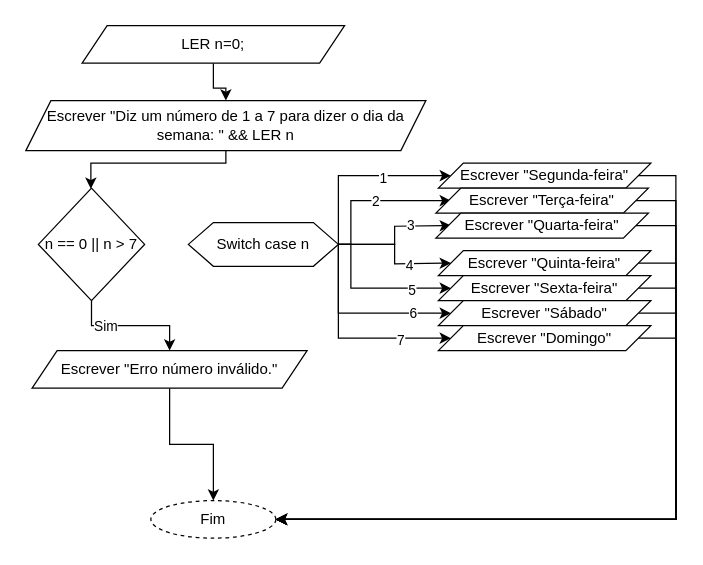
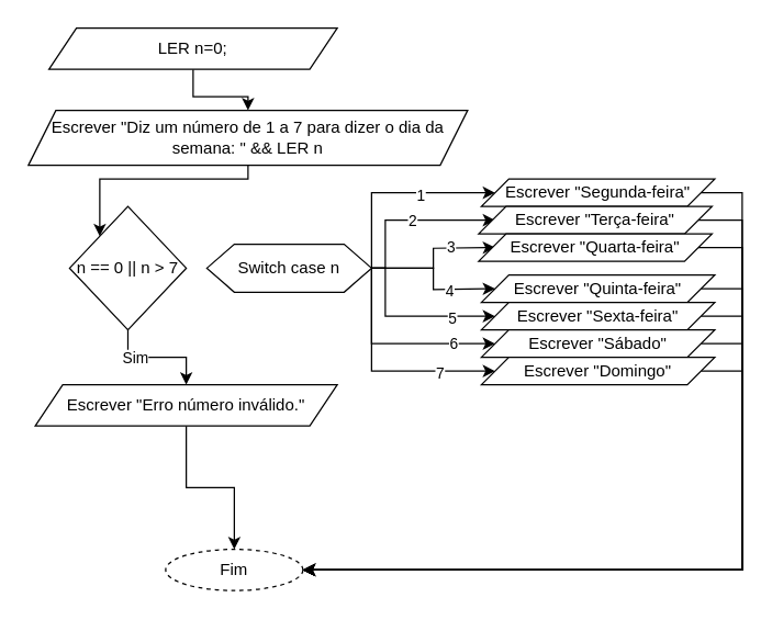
  <mxCell id="0" />
  <mxCell id="1" parent="0" />
  <mxCell id="2" value="" style="edgeStyle=orthogonalEdgeStyle;rounded=0;orthogonalLoop=1;jettySize=auto;html=1;" edge="1" parent="1" source="3" target="5"><mxGeometry relative="1" as="geometry" /></mxCell>
- <mxCell id="3" value="LER n=0;" style="shape=parallelogram;perimeter=parallelogramPerimeter;whiteSpace=wrap;html=1;fixedSize=1;" vertex="1" parent="1"><mxGeometry x="65" y="20" width="210" height="30" as="geometry" /></mxCell>
+ <mxCell id="3" value="LER n=0;" style="shape=parallelogram;perimeter=parallelogramPerimeter;whiteSpace=wrap;html=1;fixedSize=1;" vertex="1" parent="1"><mxGeometry x="35" y="20" width="210" height="30" as="geometry" /></mxCell>
  <mxCell id="4" value="" style="edgeStyle=orthogonalEdgeStyle;rounded=0;orthogonalLoop=1;jettySize=auto;html=1;" edge="1" parent="1" source="5" target="11"><mxGeometry relative="1" as="geometry"><Array as="points"><mxPoint x="180" y="130" /><mxPoint x="72" y="130" /></Array></mxGeometry></mxCell>
  <mxCell id="5" value="Escrever &quot;Diz um número de 1 a 7 para dizer o dia da semana: &quot; &amp;amp;&amp;amp; LER n" style="shape=parallelogram;perimeter=parallelogramPerimeter;whiteSpace=wrap;html=1;fixedSize=1;" vertex="1" parent="1"><mxGeometry y="80" width="320" height="40" as="geometry" x="20" /></mxCell>
  <mxCell id="6" value="Fim" style="ellipse;whiteSpace=wrap;html=1;dashed=1;" vertex="1" parent="1"><mxGeometry x="120" y="400" width="100" height="30" as="geometry" /></mxCell>
  <mxCell id="7" value="" style="edgeStyle=orthogonalEdgeStyle;rounded=0;orthogonalLoop=1;jettySize=auto;html=1;" edge="1" parent="1" source="8" target="6"><mxGeometry relative="1" as="geometry" /></mxCell>
  <mxCell id="8" value="Escrever &quot;Erro número inválido.&quot;" style="shape=parallelogram;perimeter=parallelogramPerimeter;whiteSpace=wrap;html=1;fixedSize=1;" vertex="1" parent="1"><mxGeometry x="25" y="280" width="220" height="30" as="geometry" /></mxCell>
  <mxCell id="9" value="" style="edgeStyle=orthogonalEdgeStyle;rounded=0;orthogonalLoop=1;jettySize=auto;html=1;" edge="1" parent="1" source="11" target="8"><mxGeometry relative="1" as="geometry" /></mxCell>
  <mxCell id="10" value="Sim" style="edgeLabel;html=1;align=center;verticalAlign=middle;resizable=0;points=[];" vertex="1" connectable="0" parent="9"><mxGeometry x="-0.39" relative="1" as="geometry"><mxPoint as="offset" /></mxGeometry></mxCell>
- <mxCell id="11" value="n == 0 || n &amp;gt; 7" style="rhombus;whiteSpace=wrap;html=1;" vertex="1" parent="1"><mxGeometry x="30" y="150" width="85" height="90" as="geometry" /></mxCell>
+ <mxCell id="11" value="n == 0 || n &amp;gt; 7" style="rhombus;whiteSpace=wrap;html=1;" vertex="1" parent="1"><mxGeometry x="50" y="150" width="85" height="90" as="geometry" /></mxCell>
  <mxCell id="12" style="edgeStyle=orthogonalEdgeStyle;rounded=0;orthogonalLoop=1;jettySize=auto;html=1;" edge="1" parent="1"><mxGeometry relative="1" as="geometry"><mxPoint x="360.01" y="140" as="targetPoint" /><mxPoint x="269.998" y="195.01" as="sourcePoint" /><Array as="points"><mxPoint x="270" y="140" /></Array></mxGeometry></mxCell>
  <mxCell id="13" value="1" style="edgeLabel;html=1;align=center;verticalAlign=middle;resizable=0;points=[];" vertex="1" connectable="0" parent="12"><mxGeometry x="0.258" y="-1" relative="1" as="geometry"><mxPoint as="offset" /></mxGeometry></mxCell>
  <mxCell id="14" style="edgeStyle=orthogonalEdgeStyle;rounded=0;orthogonalLoop=1;jettySize=auto;html=1;" edge="1" parent="1" source="26"><mxGeometry relative="1" as="geometry"><mxPoint x="360" y="160" as="targetPoint" /><Array as="points"><mxPoint x="280" y="195" /><mxPoint x="280" y="160" /><mxPoint x="360" y="160" /></Array></mxGeometry></mxCell>
  <mxCell id="15" value="2" style="edgeLabel;html=1;align=center;verticalAlign=middle;resizable=0;points=[];" vertex="1" connectable="0" parent="14"><mxGeometry x="0.021" relative="1" as="geometry"><mxPoint as="offset" /></mxGeometry></mxCell>
  <mxCell id="16" style="edgeStyle=orthogonalEdgeStyle;rounded=0;orthogonalLoop=1;jettySize=auto;html=1;" edge="1" parent="1" source="26"><mxGeometry relative="1" as="geometry"><mxPoint x="360" y="180" as="targetPoint" /></mxGeometry></mxCell>
  <mxCell id="17" value="3" style="edgeLabel;html=1;align=center;verticalAlign=middle;resizable=0;points=[];" vertex="1" connectable="0" parent="16"><mxGeometry x="0.385" y="1" relative="1" as="geometry"><mxPoint as="offset" /></mxGeometry></mxCell>
  <mxCell id="18" style="edgeStyle=orthogonalEdgeStyle;rounded=0;orthogonalLoop=1;jettySize=auto;html=1;" edge="1" parent="1" source="26"><mxGeometry relative="1" as="geometry"><mxPoint x="360" y="210" as="targetPoint" /></mxGeometry></mxCell>
  <mxCell id="19" value="4" style="edgeLabel;html=1;align=center;verticalAlign=middle;resizable=0;points=[];" vertex="1" connectable="0" parent="18"><mxGeometry x="0.357" y="-1" relative="1" as="geometry"><mxPoint as="offset" /></mxGeometry></mxCell>
  <mxCell id="20" style="edgeStyle=orthogonalEdgeStyle;rounded=0;orthogonalLoop=1;jettySize=auto;html=1;" edge="1" parent="1" source="26"><mxGeometry relative="1" as="geometry"><mxPoint x="360" y="230" as="targetPoint" /><Array as="points"><mxPoint x="280" y="195" /><mxPoint x="280" y="230" /></Array></mxGeometry></mxCell>
  <mxCell id="21" value="5" style="edgeLabel;html=1;align=center;verticalAlign=middle;resizable=0;points=[];" vertex="1" connectable="0" parent="20"><mxGeometry x="0.493" y="-1" relative="1" as="geometry"><mxPoint as="offset" /></mxGeometry></mxCell>
  <mxCell id="22" style="edgeStyle=orthogonalEdgeStyle;rounded=0;orthogonalLoop=1;jettySize=auto;html=1;" edge="1" parent="1" source="26"><mxGeometry relative="1" as="geometry"><mxPoint x="360" y="250" as="targetPoint" /><Array as="points"><mxPoint x="270" y="250" /></Array></mxGeometry></mxCell>
  <mxCell id="23" value="6" style="edgeLabel;html=1;align=center;verticalAlign=middle;resizable=0;points=[];" vertex="1" connectable="0" parent="22"><mxGeometry x="0.579" y="1" relative="1" as="geometry"><mxPoint as="offset" /></mxGeometry></mxCell>
  <mxCell id="24" style="edgeStyle=orthogonalEdgeStyle;rounded=0;orthogonalLoop=1;jettySize=auto;html=1;" edge="1" parent="1" source="26"><mxGeometry relative="1" as="geometry"><mxPoint x="360" y="270" as="targetPoint" /><Array as="points"><mxPoint x="270" y="270" /></Array></mxGeometry></mxCell>
  <mxCell id="25" value="7" style="edgeLabel;html=1;align=center;verticalAlign=middle;resizable=0;points=[];" vertex="1" connectable="0" parent="24"><mxGeometry x="0.509" y="-1" relative="1" as="geometry"><mxPoint as="offset" /></mxGeometry></mxCell>
  <mxCell id="26" value="Switch case n" style="shape=hexagon;perimeter=hexagonPerimeter2;whiteSpace=wrap;html=1;fixedSize=1;" vertex="1" parent="1"><mxGeometry x="150" y="177.5" width="120" height="35" as="geometry" /></mxCell>
  <mxCell id="27" style="edgeStyle=orthogonalEdgeStyle;rounded=0;orthogonalLoop=1;jettySize=auto;html=1;exitX=0.5;exitY=1;exitDx=0;exitDy=0;" edge="1" parent="1" source="26" target="26"><mxGeometry relative="1" as="geometry" /></mxCell>
  <mxCell id="28" style="edgeStyle=orthogonalEdgeStyle;rounded=0;orthogonalLoop=1;jettySize=auto;html=1;entryX=1;entryY=0.5;entryDx=0;entryDy=0;" edge="1" parent="1" source="29" target="6"><mxGeometry relative="1" as="geometry"><Array as="points"><mxPoint x="540" y="140" /><mxPoint x="540" y="415" /></Array></mxGeometry></mxCell>
  <mxCell id="29" value="Escrever &quot;Segunda-feira&quot;" style="shape=parallelogram;perimeter=parallelogramPerimeter;whiteSpace=wrap;html=1;fixedSize=1;" vertex="1" parent="1"><mxGeometry x="350" y="130" width="170" height="20" as="geometry" /></mxCell>
  <mxCell id="30" style="edgeStyle=orthogonalEdgeStyle;rounded=0;orthogonalLoop=1;jettySize=auto;html=1;entryX=1;entryY=0.5;entryDx=0;entryDy=0;" edge="1" parent="1" source="31" target="6"><mxGeometry relative="1" as="geometry"><Array as="points"><mxPoint x="540" y="160" /><mxPoint x="540" y="415" /></Array></mxGeometry></mxCell>
  <mxCell id="31" value="Escrever &quot;Terça-feira&quot;" style="shape=parallelogram;perimeter=parallelogramPerimeter;whiteSpace=wrap;html=1;fixedSize=1;" vertex="1" parent="1"><mxGeometry x="348" y="150" width="170" height="20" as="geometry" /></mxCell>
  <mxCell id="32" style="edgeStyle=orthogonalEdgeStyle;rounded=0;orthogonalLoop=1;jettySize=auto;html=1;entryX=1;entryY=0.5;entryDx=0;entryDy=0;" edge="1" parent="1" source="33" target="6"><mxGeometry relative="1" as="geometry"><Array as="points"><mxPoint x="540" y="180" /><mxPoint x="540" y="415" /></Array></mxGeometry></mxCell>
  <mxCell id="33" value="Escrever &quot;Quarta-feira&quot;" style="shape=parallelogram;perimeter=parallelogramPerimeter;whiteSpace=wrap;html=1;fixedSize=1;" vertex="1" parent="1"><mxGeometry x="348" y="170" width="170" height="20" as="geometry" /></mxCell>
  <mxCell id="34" style="edgeStyle=orthogonalEdgeStyle;rounded=0;orthogonalLoop=1;jettySize=auto;html=1;entryX=1;entryY=0.5;entryDx=0;entryDy=0;" edge="1" parent="1" source="35" target="6"><mxGeometry relative="1" as="geometry"><Array as="points"><mxPoint x="540" y="210" /><mxPoint x="540" y="415" /></Array></mxGeometry></mxCell>
  <mxCell id="35" value="Escrever &quot;Quinta-feira&quot;" style="shape=parallelogram;perimeter=parallelogramPerimeter;whiteSpace=wrap;html=1;fixedSize=1;" vertex="1" parent="1"><mxGeometry x="350" y="200" width="170" height="20" as="geometry" /></mxCell>
  <mxCell id="36" style="edgeStyle=orthogonalEdgeStyle;rounded=0;orthogonalLoop=1;jettySize=auto;html=1;entryX=1;entryY=0.5;entryDx=0;entryDy=0;" edge="1" parent="1" source="37" target="6"><mxGeometry relative="1" as="geometry"><Array as="points"><mxPoint x="540" y="230" /><mxPoint x="540" y="415" /></Array></mxGeometry></mxCell>
  <mxCell id="37" value="Escrever &quot;Sexta-feira&quot;" style="shape=parallelogram;perimeter=parallelogramPerimeter;whiteSpace=wrap;html=1;fixedSize=1;" vertex="1" parent="1"><mxGeometry x="350" y="220" width="170" height="20" as="geometry" /></mxCell>
  <mxCell id="38" style="edgeStyle=orthogonalEdgeStyle;rounded=0;orthogonalLoop=1;jettySize=auto;html=1;entryX=1;entryY=0.5;entryDx=0;entryDy=0;" edge="1" parent="1" source="39" target="6"><mxGeometry relative="1" as="geometry"><Array as="points"><mxPoint x="540" y="250" /><mxPoint x="540" y="415" /></Array></mxGeometry></mxCell>
  <mxCell id="39" value="Escrever &quot;Sábado&quot;" style="shape=parallelogram;perimeter=parallelogramPerimeter;whiteSpace=wrap;html=1;fixedSize=1;" vertex="1" parent="1"><mxGeometry x="350" y="240" width="170" height="20" as="geometry" /></mxCell>
  <mxCell id="40" style="edgeStyle=orthogonalEdgeStyle;rounded=0;orthogonalLoop=1;jettySize=auto;html=1;entryX=1;entryY=0.5;entryDx=0;entryDy=0;" edge="1" parent="1" source="41" target="6"><mxGeometry relative="1" as="geometry"><Array as="points"><mxPoint x="540" y="270" /><mxPoint x="540" y="415" /></Array></mxGeometry></mxCell>
  <mxCell id="41" value="Escrever &quot;Domingo&quot;" style="shape=parallelogram;perimeter=parallelogramPerimeter;whiteSpace=wrap;html=1;fixedSize=1;" vertex="1" parent="1"><mxGeometry x="350" y="260" width="170" height="20" as="geometry" /></mxCell>
